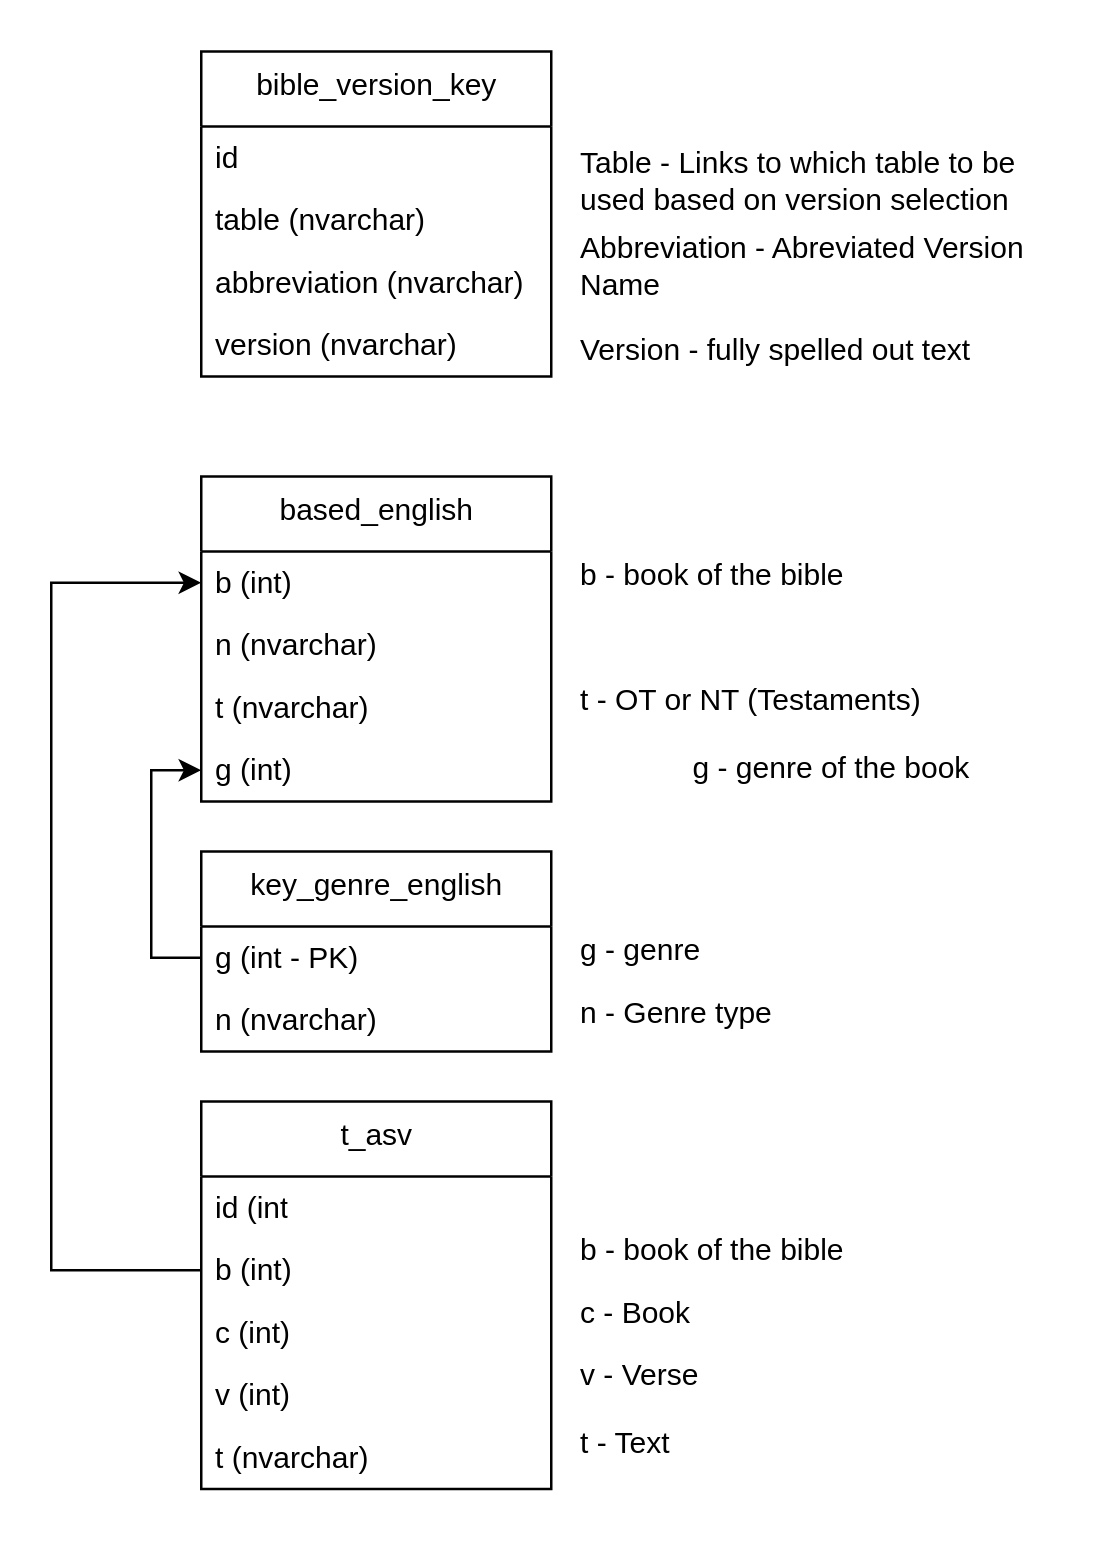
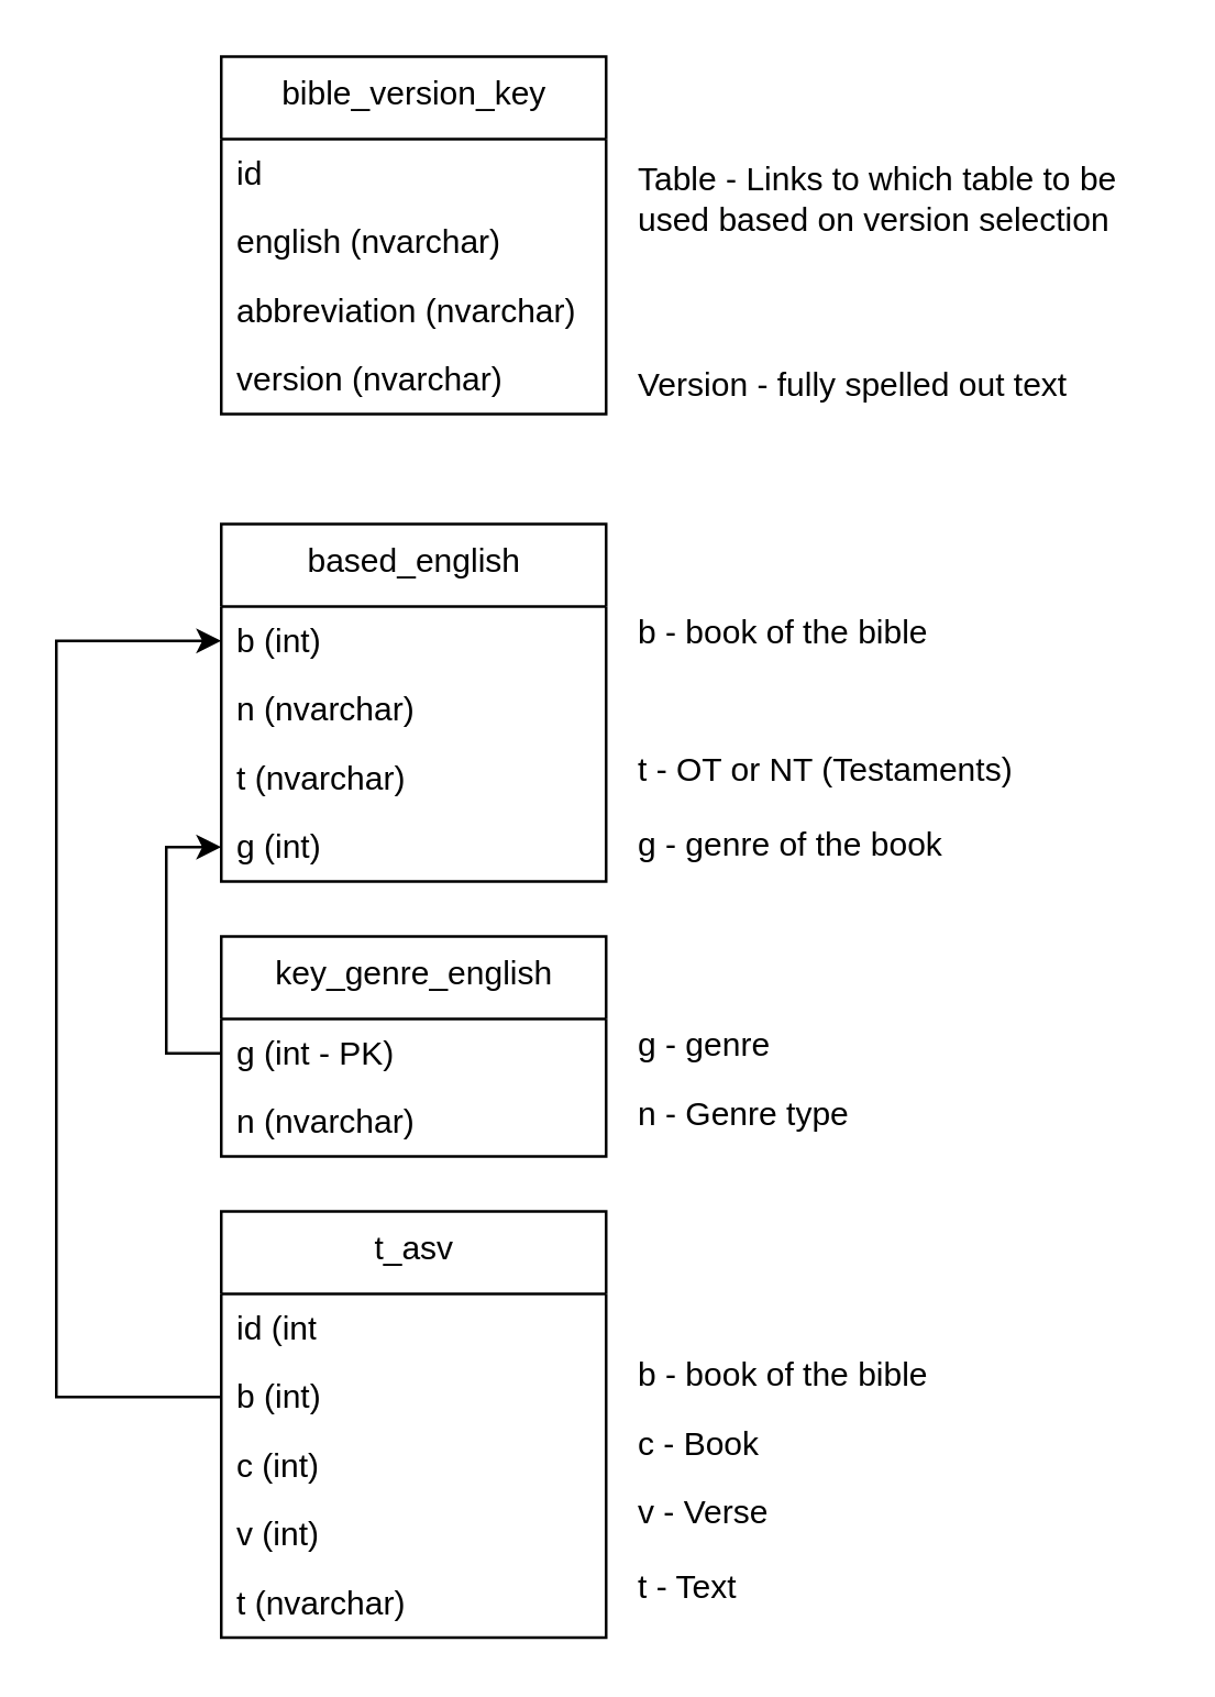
  <mxCell id="0" />
  <mxCell id="1" parent="0" />
  <mxCell id="2" value="bible_version_key" style="swimlane;fontStyle=0;align=center;verticalAlign=top;childLayout=stackLayout;horizontal=1;startSize=30;horizontalStack=0;resizeParent=1;resizeParentMax=0;resizeLast=0;collapsible=0;marginBottom=0;html=1;" vertex="1" parent="1"><mxGeometry x="80" y="20" width="140" height="130" as="geometry" /></mxCell>
  <mxCell id="3" value="id" style="text;html=1;strokeColor=none;fillColor=none;align=left;verticalAlign=middle;spacingLeft=4;spacingRight=4;overflow=hidden;rotatable=0;points=[[0,0.5],[1,0.5]];portConstraint=eastwest;" vertex="1" parent="2"><mxGeometry y="30" width="140" height="25" as="geometry" /></mxCell>
- <mxCell id="4" value="&lt;font color=&quot;#000000&quot;&gt;table (nvarchar)&lt;/font&gt;" style="text;html=1;strokeColor=none;fillColor=none;align=left;verticalAlign=middle;spacingLeft=4;spacingRight=4;overflow=hidden;rotatable=0;points=[[0,0.5],[1,0.5]];portConstraint=eastwest;fontColor=#808080;" vertex="1" parent="2"><mxGeometry y="55" width="140" height="25" as="geometry" /></mxCell>
+ <mxCell id="4" value="&lt;font color=&quot;#000000&quot;&gt;english (nvarchar)&lt;/font&gt;" style="text;html=1;strokeColor=none;fillColor=none;align=left;verticalAlign=middle;spacingLeft=4;spacingRight=4;overflow=hidden;rotatable=0;points=[[0,0.5],[1,0.5]];portConstraint=eastwest;fontColor=#808080;" vertex="1" parent="2"><mxGeometry y="55" width="140" height="25" as="geometry" /></mxCell>
  <mxCell id="5" value="abbreviation (nvarchar)" style="text;html=1;strokeColor=none;fillColor=none;align=left;verticalAlign=middle;spacingLeft=4;spacingRight=4;overflow=hidden;rotatable=0;points=[[0,0.5],[1,0.5]];portConstraint=eastwest;" vertex="1" parent="2"><mxGeometry y="80" width="140" height="25" as="geometry" /></mxCell>
  <mxCell id="6" value="version (nvarchar)" style="text;html=1;strokeColor=none;fillColor=none;align=left;verticalAlign=middle;spacingLeft=4;spacingRight=4;overflow=hidden;rotatable=0;points=[[0,0.5],[1,0.5]];portConstraint=eastwest;" vertex="1" parent="2"><mxGeometry y="105" width="140" height="25" as="geometry" /></mxCell>
- <mxCell id="7" value="Abbreviation - Abreviated Version Name" style="text;html=1;strokeColor=none;fillColor=none;align=left;verticalAlign=middle;whiteSpace=wrap;rounded=0;" vertex="1" parent="1"><mxGeometry x="230" y="96" width="190" height="20" as="geometry" /></mxCell>
  <mxCell id="8" value="Table - Links to which table to be used based on version selection" style="text;html=1;strokeColor=none;fillColor=none;align=left;verticalAlign=middle;whiteSpace=wrap;rounded=0;" vertex="1" parent="1"><mxGeometry x="230" y="61.5" width="190" height="20" as="geometry" /></mxCell>
  <mxCell id="9" value="Version - fully spelled out text" style="text;html=1;strokeColor=none;fillColor=none;align=left;verticalAlign=middle;whiteSpace=wrap;rounded=0;" vertex="1" parent="1"><mxGeometry x="230" y="130" width="190" height="20" as="geometry" /></mxCell>
  <mxCell id="10" value="based_english" style="swimlane;fontStyle=0;align=center;verticalAlign=top;childLayout=stackLayout;horizontal=1;startSize=30;horizontalStack=0;resizeParent=1;resizeParentMax=0;resizeLast=0;collapsible=0;marginBottom=0;html=1;" vertex="1" parent="1"><mxGeometry x="80" y="190" width="140" height="130" as="geometry" /></mxCell>
  <mxCell id="11" value="b (int)" style="text;html=1;strokeColor=none;fillColor=none;align=left;verticalAlign=middle;spacingLeft=4;spacingRight=4;overflow=hidden;rotatable=0;points=[[0,0.5],[1,0.5]];portConstraint=eastwest;" vertex="1" parent="10"><mxGeometry y="30" width="140" height="25" as="geometry" /></mxCell>
  <mxCell id="12" value="&lt;font color=&quot;#000000&quot;&gt;n (nvarchar)&lt;/font&gt;" style="text;html=1;strokeColor=none;fillColor=none;align=left;verticalAlign=middle;spacingLeft=4;spacingRight=4;overflow=hidden;rotatable=0;points=[[0,0.5],[1,0.5]];portConstraint=eastwest;fontColor=#808080;" vertex="1" parent="10"><mxGeometry y="55" width="140" height="25" as="geometry" /></mxCell>
  <mxCell id="13" value="t (nvarchar)" style="text;html=1;strokeColor=none;fillColor=none;align=left;verticalAlign=middle;spacingLeft=4;spacingRight=4;overflow=hidden;rotatable=0;points=[[0,0.5],[1,0.5]];portConstraint=eastwest;" vertex="1" parent="10"><mxGeometry y="80" width="140" height="25" as="geometry" /></mxCell>
  <mxCell id="14" value="g (int)" style="text;html=1;strokeColor=none;fillColor=none;align=left;verticalAlign=middle;spacingLeft=4;spacingRight=4;overflow=hidden;rotatable=0;points=[[0,0.5],[1,0.5]];portConstraint=eastwest;" vertex="1" parent="10"><mxGeometry y="105" width="140" height="25" as="geometry" /></mxCell>
  <mxCell id="15" value="b - book of the bible" style="text;html=1;align=left;verticalAlign=middle;resizable=0;points=[];autosize=1;" vertex="1" parent="1"><mxGeometry x="230" y="220" width="120" height="20" as="geometry" /></mxCell>
  <mxCell id="16" value="t - OT or NT (Testaments)" style="text;html=1;align=left;verticalAlign=middle;resizable=0;points=[];autosize=1;" vertex="1" parent="1"><mxGeometry x="230" y="270" width="150" height="20" as="geometry" /></mxCell>
- <mxCell id="17" value="g - genre of the book" style="text;html=1;align=left;verticalAlign=middle;resizable=0;points=[];autosize=1;" vertex="1" parent="1"><mxGeometry x="275" y="297" width="130" height="20" as="geometry" /></mxCell>
+ <mxCell id="17" value="g - genre of the book" style="text;html=1;align=left;verticalAlign=middle;resizable=0;points=[];autosize=1;" vertex="1" parent="1"><mxGeometry x="230" y="297" width="130" height="20" as="geometry" /></mxCell>
  <mxCell id="18" value="key_genre_english" style="swimlane;fontStyle=0;align=center;verticalAlign=top;childLayout=stackLayout;horizontal=1;startSize=30;horizontalStack=0;resizeParent=1;resizeParentMax=0;resizeLast=0;collapsible=0;marginBottom=0;html=1;" vertex="1" parent="1"><mxGeometry x="80" y="340" width="140" height="80" as="geometry" /></mxCell>
  <mxCell id="19" value="g (int - PK)" style="text;html=1;strokeColor=none;fillColor=none;align=left;verticalAlign=middle;spacingLeft=4;spacingRight=4;overflow=hidden;rotatable=0;points=[[0,0.5],[1,0.5]];portConstraint=eastwest;" vertex="1" parent="18"><mxGeometry y="30" width="140" height="25" as="geometry" /></mxCell>
  <mxCell id="20" value="&lt;font color=&quot;#000000&quot;&gt;n (nvarchar)&lt;/font&gt;" style="text;html=1;strokeColor=none;fillColor=none;align=left;verticalAlign=middle;spacingLeft=4;spacingRight=4;overflow=hidden;rotatable=0;points=[[0,0.5],[1,0.5]];portConstraint=eastwest;fontColor=#808080;" vertex="1" parent="18"><mxGeometry y="55" width="140" height="25" as="geometry" /></mxCell>
  <mxCell id="21" value="g - genre" style="text;html=1;align=left;verticalAlign=middle;resizable=0;points=[];autosize=1;" vertex="1" parent="1"><mxGeometry x="230" y="370" width="60" height="20" as="geometry" /></mxCell>
  <mxCell id="22" value="n - Genre type" style="text;html=1;align=left;verticalAlign=middle;resizable=0;points=[];autosize=1;" vertex="1" parent="1"><mxGeometry x="230" y="395" width="90" height="20" as="geometry" /></mxCell>
  <mxCell id="23" style="edgeStyle=orthogonalEdgeStyle;rounded=0;orthogonalLoop=1;jettySize=auto;html=1;entryX=0;entryY=0.5;entryDx=0;entryDy=0;" edge="1" parent="1" source="19" target="14"><mxGeometry relative="1" as="geometry" /></mxCell>
  <mxCell id="24" value="t_asv" style="swimlane;fontStyle=0;align=center;verticalAlign=top;childLayout=stackLayout;horizontal=1;startSize=30;horizontalStack=0;resizeParent=1;resizeParentMax=0;resizeLast=0;collapsible=0;marginBottom=0;html=1;" vertex="1" parent="1"><mxGeometry x="80" y="440" width="140" height="155" as="geometry" /></mxCell>
  <mxCell id="25" value="id (int" style="text;html=1;strokeColor=none;fillColor=none;align=left;verticalAlign=middle;spacingLeft=4;spacingRight=4;overflow=hidden;rotatable=0;points=[[0,0.5],[1,0.5]];portConstraint=eastwest;" vertex="1" parent="24"><mxGeometry y="30" width="140" height="25" as="geometry" /></mxCell>
  <mxCell id="26" value="b (int)" style="text;html=1;strokeColor=none;fillColor=none;align=left;verticalAlign=middle;spacingLeft=4;spacingRight=4;overflow=hidden;rotatable=0;points=[[0,0.5],[1,0.5]];portConstraint=eastwest;" vertex="1" parent="24"><mxGeometry y="55" width="140" height="25" as="geometry" /></mxCell>
  <mxCell id="27" value="&lt;font color=&quot;#000000&quot;&gt;c (int)&lt;/font&gt;" style="text;html=1;strokeColor=none;fillColor=none;align=left;verticalAlign=middle;spacingLeft=4;spacingRight=4;overflow=hidden;rotatable=0;points=[[0,0.5],[1,0.5]];portConstraint=eastwest;fontColor=#808080;" vertex="1" parent="24"><mxGeometry y="80" width="140" height="25" as="geometry" /></mxCell>
  <mxCell id="28" value="v (int)" style="text;html=1;strokeColor=none;fillColor=none;align=left;verticalAlign=middle;spacingLeft=4;spacingRight=4;overflow=hidden;rotatable=0;points=[[0,0.5],[1,0.5]];portConstraint=eastwest;" vertex="1" parent="24"><mxGeometry y="105" width="140" height="25" as="geometry" /></mxCell>
  <mxCell id="29" value="t (nvarchar)" style="text;html=1;strokeColor=none;fillColor=none;align=left;verticalAlign=middle;spacingLeft=4;spacingRight=4;overflow=hidden;rotatable=0;points=[[0,0.5],[1,0.5]];portConstraint=eastwest;" vertex="1" parent="24"><mxGeometry y="130" width="140" height="25" as="geometry" /></mxCell>
  <mxCell id="30" value="b - book of the bible" style="text;html=1;align=left;verticalAlign=middle;resizable=0;points=[];autosize=1;" vertex="1" parent="1"><mxGeometry x="230" y="490" width="120" height="20" as="geometry" /></mxCell>
  <mxCell id="31" value="c - Book" style="text;html=1;align=left;verticalAlign=middle;resizable=0;points=[];autosize=1;" vertex="1" parent="1"><mxGeometry x="230" y="515" width="70" height="20" as="geometry" /></mxCell>
  <mxCell id="32" value="v - Verse" style="text;html=1;align=left;verticalAlign=middle;resizable=0;points=[];autosize=1;" vertex="1" parent="1"><mxGeometry x="230" y="540" width="60" height="20" as="geometry" /></mxCell>
  <mxCell id="33" value="t - Text" style="text;html=1;align=left;verticalAlign=middle;resizable=0;points=[];autosize=1;" vertex="1" parent="1"><mxGeometry x="230" y="567" width="50" height="20" as="geometry" /></mxCell>
  <mxCell id="34" style="edgeStyle=orthogonalEdgeStyle;rounded=0;orthogonalLoop=1;jettySize=auto;html=1;entryX=0;entryY=0.5;entryDx=0;entryDy=0;" edge="1" parent="1" source="26" target="11"><mxGeometry relative="1" as="geometry"><Array as="points"><mxPoint x="20" y="508" /><mxPoint x="20" y="233" /></Array></mxGeometry></mxCell>
